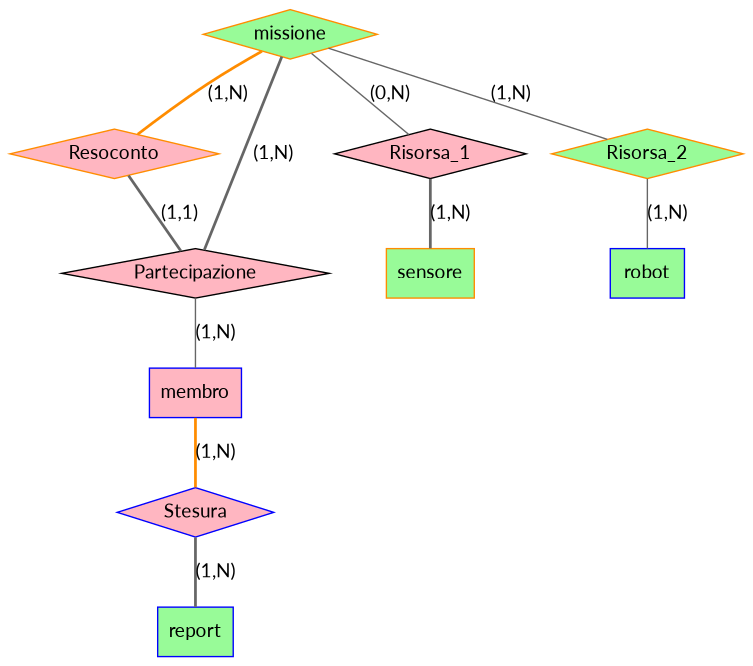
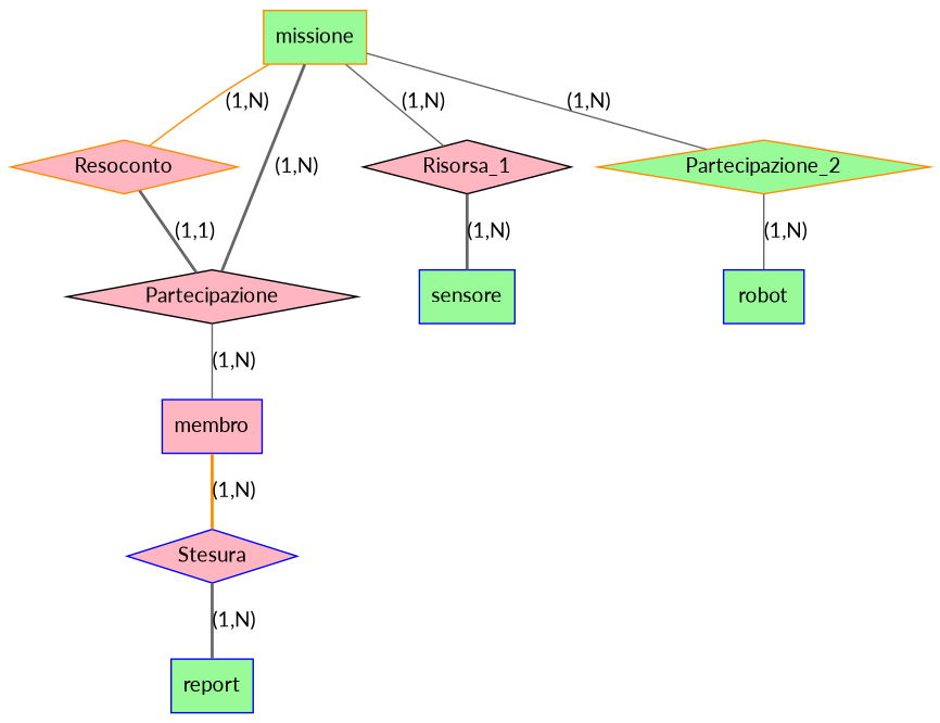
  graph {
    fontname=Lato
    node [color=darkorange fillcolor=lightpink fontname=Lato shape=diamond style=filled]
    edge [color=gray40 fontname=Lato style=bold]
    Resoconto
-   missione [fillcolor=palegreen]
+   missione [fillcolor=palegreen shape=box]
    Partecipazione [color=black]
    Risorsa_1 [color=black]
-   Risorsa_2 [fillcolor=palegreen]
+   Risorsa_2 [fillcolor=palegreen label=Partecipazione_2]
    membro [color=blue shape=box]
-   sensore [fillcolor=palegreen shape=box]
+   sensore [color=blue fillcolor=palegreen shape=box]
    robot [color=blue fillcolor=palegreen shape=box]
    Stesura [color=blue]
    report [color=blue fillcolor=palegreen shape=box]
    Resoconto -- Partecipazione [label="(1,1)"]
-   missione -- Resoconto [color=darkorange label="(1,N)"]
+   missione -- Resoconto [color=darkorange label="(1,N)" style=solid]
    missione -- Partecipazione [label="(1,N)"]
-   missione -- Risorsa_1 [label="(0,N)" style=solid]
+   missione -- Risorsa_1 [label="(1,N)" style=solid]
    missione -- Risorsa_2 [label="(1,N)" style=solid]
    Partecipazione -- membro [label="(1,N)" style=solid]
    Risorsa_1 -- sensore [label="(1,N)"]
    Risorsa_2 -- robot [label="(1,N)" style=solid]
    membro -- Stesura [color=darkorange label="(1,N)"]
    Stesura -- report [label="(1,N)"]
  }
